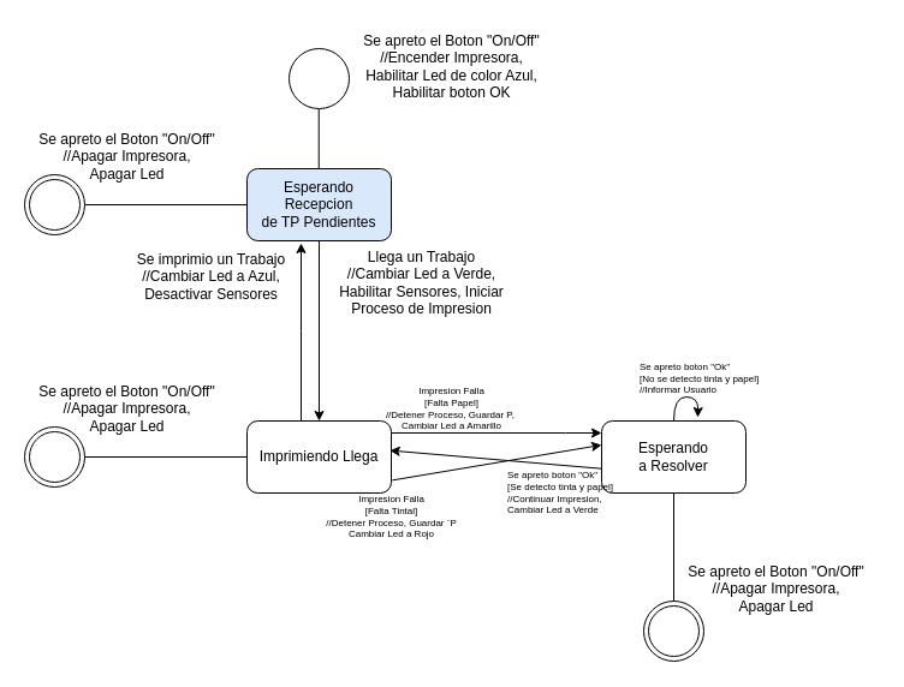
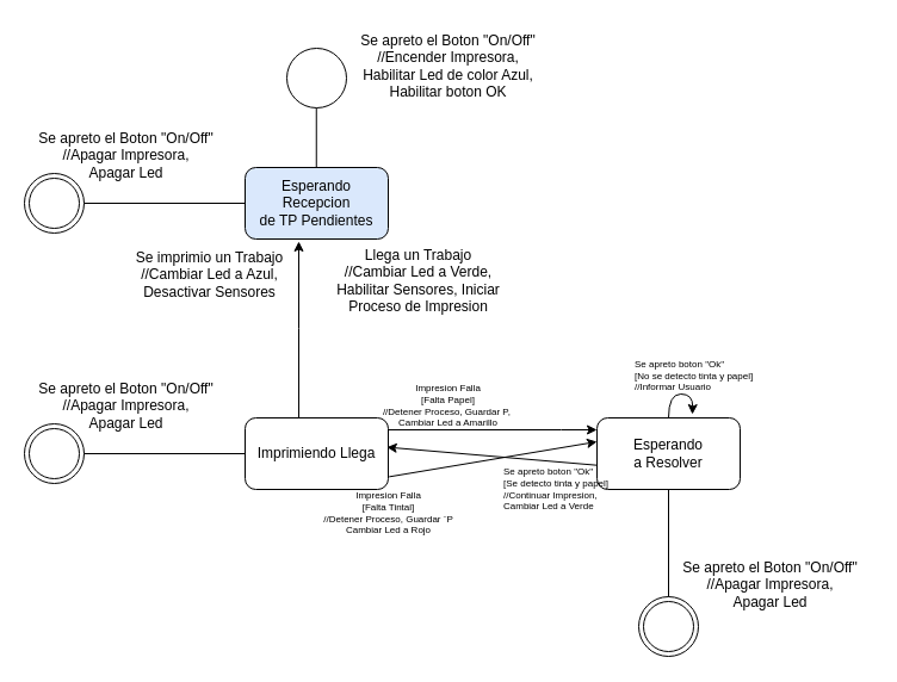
  <mxCell id="0" />
  <mxCell id="1" parent="0" />
  <mxCell id="2" value="" style="ellipse;whiteSpace=wrap;html=1;aspect=fixed;" vertex="1" parent="1"><mxGeometry x="240" y="40" width="50" height="50" as="geometry" /></mxCell>
  <mxCell id="3" value="" style="endArrow=none;html=1;rounded=0;" edge="1" parent="1"><mxGeometry width="50" height="50" relative="1" as="geometry"><mxPoint x="264.76" y="140" as="sourcePoint" /><mxPoint x="264.76" y="90" as="targetPoint" /></mxGeometry></mxCell>
  <mxCell id="4" value="Se apreto el Boton &quot;On/Off&quot;&lt;div&gt;//Encender Impresora,&lt;/div&gt;&lt;div&gt;Habilitar Led de color Azul,&lt;/div&gt;&lt;div&gt;Habilitar boton OK&lt;/div&gt;" style="text;html=1;align=center;verticalAlign=middle;resizable=0;points=[];autosize=1;strokeColor=none;fillColor=none;" vertex="1" parent="1"><mxGeometry x="290" y="20" width="170" height="70" as="geometry" /></mxCell>
- <mxCell id="5" value="" style="edgeStyle=orthogonalEdgeStyle;rounded=0;orthogonalLoop=1;jettySize=auto;html=1;" edge="1" parent="1" source="6" target="8"><mxGeometry relative="1" as="geometry" /></mxCell>
  <mxCell id="6" value="Esperando&lt;div&gt;Recepcion&lt;/div&gt;&lt;div&gt;de TP Pendientes&lt;/div&gt;" style="rounded=1;whiteSpace=wrap;html=1;fillColor=#dae8fc;" vertex="1" parent="1"><mxGeometry x="205" y="140" width="120" height="60" as="geometry" /></mxCell>
  <mxCell id="7" value="" style="edgeStyle=orthogonalEdgeStyle;rounded=0;orthogonalLoop=1;jettySize=auto;html=1;" edge="1" parent="1"><mxGeometry relative="1" as="geometry"><mxPoint x="325" y="360" as="sourcePoint" /><mxPoint x="500" y="360" as="targetPoint" /><Array as="points"><mxPoint x="470" y="360" /><mxPoint x="470" y="360" /></Array></mxGeometry></mxCell>
  <mxCell id="8" value="Imprimiendo Llega" style="whiteSpace=wrap;html=1;rounded=1;" vertex="1" parent="1"><mxGeometry x="205" y="350" width="120" height="60" as="geometry" /></mxCell>
  <mxCell id="9" value="Llega un Trabajo&lt;div&gt;//Cambiar Led a Verde,&lt;/div&gt;&lt;div&gt;Habilitar Sensores, Iniciar&lt;/div&gt;&lt;div&gt;Proceso de Impresion&lt;/div&gt;" style="text;html=1;align=center;verticalAlign=middle;resizable=0;points=[];autosize=1;strokeColor=none;fillColor=none;" vertex="1" parent="1"><mxGeometry x="270" y="200" width="160" height="70" as="geometry" /></mxCell>
  <mxCell id="10" style="rounded=0;orthogonalLoop=1;jettySize=auto;html=1;entryX=0.99;entryY=0.41;entryDx=0;entryDy=0;entryPerimeter=0;" edge="1" parent="1" target="8"><mxGeometry relative="1" as="geometry"><mxPoint x="500" y="389.71" as="sourcePoint" /><mxPoint x="325" y="389.71" as="targetPoint" /></mxGeometry></mxCell>
  <mxCell id="11" style="edgeStyle=orthogonalEdgeStyle;rounded=0;orthogonalLoop=1;jettySize=auto;html=1;curved=1;" edge="1" parent="1" source="12"><mxGeometry relative="1" as="geometry"><mxPoint x="580" y="347" as="targetPoint" /></mxGeometry></mxCell>
  <mxCell id="12" value="Esperando&lt;div&gt;a Resolver&lt;/div&gt;" style="whiteSpace=wrap;html=1;rounded=1;" vertex="1" parent="1"><mxGeometry x="500" y="350" width="120" height="60" as="geometry" /></mxCell>
  <mxCell id="13" value="&lt;h5 style=&quot;font-size: 8px;&quot;&gt;&lt;span style=&quot;font-weight: normal;&quot;&gt;Impresion Falla&lt;br&gt;[Falta Papel]&lt;br&gt;//Detener Proceso, Guardar P,&amp;nbsp;&lt;br&gt;Cambiar Led a Amarillo&lt;/span&gt;&lt;/h5&gt;" style="text;html=1;align=center;verticalAlign=middle;resizable=0;points=[];autosize=1;strokeColor=none;fillColor=none;" vertex="1" parent="1"><mxGeometry x="310" y="300" width="130" height="80" as="geometry" /></mxCell>
  <mxCell id="14" value="" style="rounded=0;orthogonalLoop=1;jettySize=auto;html=1;exitX=1.006;exitY=0.823;exitDx=0;exitDy=0;exitPerimeter=0;" edge="1" parent="1" source="8"><mxGeometry relative="1" as="geometry"><mxPoint x="325" y="370" as="sourcePoint" /><mxPoint x="500" y="370" as="targetPoint" /></mxGeometry></mxCell>
  <mxCell id="15" value="&lt;h5 style=&quot;font-size: 8px;&quot;&gt;&lt;span style=&quot;font-weight: normal;&quot;&gt;Impresion Falla&lt;br&gt;[Falta Tintal]&lt;br&gt;//Detener Proceso, Guardar ¨P&lt;br&gt;Cambiar Led a Rojo&lt;/span&gt;&lt;/h5&gt;" style="text;html=1;align=center;verticalAlign=middle;resizable=0;points=[];autosize=1;strokeColor=none;fillColor=none;" vertex="1" parent="1"><mxGeometry x="260" y="390" width="130" height="80" as="geometry" /></mxCell>
  <mxCell id="16" value="" style="ellipse;shape=doubleEllipse;whiteSpace=wrap;html=1;aspect=fixed;" vertex="1" parent="1"><mxGeometry x="20" y="145" width="50" height="50" as="geometry" /></mxCell>
  <mxCell id="17" value="" style="endArrow=none;html=1;rounded=0;exitX=0;exitY=0.5;exitDx=0;exitDy=0;" edge="1" parent="1" source="6" target="16"><mxGeometry width="50" height="50" relative="1" as="geometry"><mxPoint x="94.86" y="240" as="sourcePoint" /><mxPoint x="94.86" y="190" as="targetPoint" /></mxGeometry></mxCell>
  <mxCell id="18" value="Se apreto el Boton &quot;On/Off&quot;&lt;div&gt;//Apagar Impresora,&lt;/div&gt;&lt;div&gt;Apagar Led&lt;/div&gt;" style="text;html=1;align=center;verticalAlign=middle;resizable=0;points=[];autosize=1;strokeColor=none;fillColor=none;" vertex="1" parent="1"><mxGeometry x="20" y="100" width="170" height="60" as="geometry" /></mxCell>
  <mxCell id="19" value="" style="ellipse;shape=doubleEllipse;whiteSpace=wrap;html=1;aspect=fixed;" vertex="1" parent="1"><mxGeometry x="20" y="355" width="50" height="50" as="geometry" /></mxCell>
  <mxCell id="20" value="" style="endArrow=none;html=1;rounded=0;exitX=0;exitY=0.5;exitDx=0;exitDy=0;" edge="1" parent="1" target="19"><mxGeometry width="50" height="50" relative="1" as="geometry"><mxPoint x="205" y="380" as="sourcePoint" /><mxPoint x="94.86" y="400" as="targetPoint" /></mxGeometry></mxCell>
  <mxCell id="21" value="Se apreto el Boton &quot;On/Off&quot;&lt;div&gt;//Apagar Impresora,&lt;/div&gt;&lt;div&gt;Apagar Led&lt;/div&gt;" style="text;html=1;align=center;verticalAlign=middle;resizable=0;points=[];autosize=1;strokeColor=none;fillColor=none;" vertex="1" parent="1"><mxGeometry x="20" y="310" width="170" height="60" as="geometry" /></mxCell>
  <mxCell id="22" value="" style="ellipse;shape=doubleEllipse;whiteSpace=wrap;html=1;aspect=fixed;" vertex="1" parent="1"><mxGeometry x="535" y="500" width="50" height="50" as="geometry" /></mxCell>
  <mxCell id="23" value="" style="endArrow=none;html=1;rounded=0;exitX=0.5;exitY=1;exitDx=0;exitDy=0;" edge="1" parent="1" target="22" source="12"><mxGeometry width="50" height="50" relative="1" as="geometry"><mxPoint x="675" y="510" as="sourcePoint" /><mxPoint x="564.86" y="530" as="targetPoint" /></mxGeometry></mxCell>
  <mxCell id="24" value="Se apreto el Boton &quot;On/Off&quot;&lt;div&gt;//Apagar Impresora,&lt;/div&gt;&lt;div&gt;Apagar Led&lt;/div&gt;" style="text;html=1;align=center;verticalAlign=middle;resizable=0;points=[];autosize=1;strokeColor=none;fillColor=none;" vertex="1" parent="1"><mxGeometry x="560" y="460" width="170" height="60" as="geometry" /></mxCell>
  <mxCell id="25" value="&lt;h5 style=&quot;font-size: 8px;&quot;&gt;&lt;span style=&quot;font-weight: normal;&quot;&gt;Se apreto boton &quot;Ok&quot;&lt;br&gt;[Se detecto tinta y papel]&lt;br&gt;//Continuar Impresion,&lt;br&gt;Cambiar Led a Verde&lt;/span&gt;&lt;/h5&gt;" style="text;html=1;align=left;verticalAlign=middle;resizable=0;points=[];autosize=1;strokeColor=none;fillColor=none;" vertex="1" parent="1"><mxGeometry x="420" y="370" width="110" height="80" as="geometry" /></mxCell>
  <mxCell id="26" value="&lt;h5 style=&quot;font-size: 8px;&quot;&gt;&lt;span style=&quot;font-weight: normal;&quot;&gt;Se apreto boton &quot;Ok&quot;&lt;br&gt;[No se detecto tinta y papel]&lt;br&gt;//Informar Usuario&lt;br&gt;&lt;/span&gt;&lt;/h5&gt;" style="text;html=1;align=left;verticalAlign=middle;resizable=0;points=[];autosize=1;strokeColor=none;fillColor=none;" vertex="1" parent="1"><mxGeometry x="530" y="280" width="120" height="70" as="geometry" /></mxCell>
  <mxCell id="27" style="edgeStyle=orthogonalEdgeStyle;rounded=0;orthogonalLoop=1;jettySize=auto;html=1;entryX=0.163;entryY=1.033;entryDx=0;entryDy=0;entryPerimeter=0;" edge="1" parent="1"><mxGeometry relative="1" as="geometry"><mxPoint x="250.023" y="350" as="sourcePoint" /><mxPoint x="250" y="201.98" as="targetPoint" /><Array as="points"><mxPoint x="250.44" y="275" /></Array></mxGeometry></mxCell>
  <mxCell id="28" value="Se imprimio un Trabajo&lt;div&gt;//Cambiar Led&amp;nbsp;&lt;span style=&quot;background-color: initial;&quot;&gt;a Azul,&lt;/span&gt;&lt;/div&gt;&lt;div&gt;Desactivar Sensores&lt;/div&gt;" style="text;html=1;align=center;verticalAlign=middle;resizable=0;points=[];autosize=1;strokeColor=none;fillColor=none;" vertex="1" parent="1"><mxGeometry x="100" y="200" width="150" height="60" as="geometry" /></mxCell>
